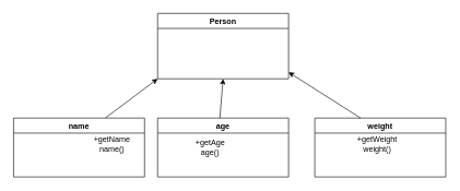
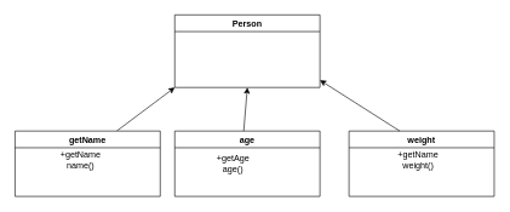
  <mxCell id="0" />
  <mxCell id="1" parent="0" />
  <mxCell id="2" value="Person" style="swimlane;" vertex="1" parent="1"><mxGeometry x="240" y="20" width="200" height="100" as="geometry" /></mxCell>
  <mxCell id="3" value="" style="endArrow=classic;html=1;entryX=0;entryY=1;entryDx=0;entryDy=0;" edge="1" parent="1" target="2"><mxGeometry width="50" height="50" relative="1" as="geometry"><mxPoint x="160" y="180" as="sourcePoint" /><mxPoint x="240" y="180" as="targetPoint" /></mxGeometry></mxCell>
- <mxCell id="4" value="name" style="swimlane;" vertex="1" parent="1"><mxGeometry x="20" y="180" width="200" height="90" as="geometry" /></mxCell>
- <mxCell id="5" value="+getName&lt;br&gt;name()" style="text;html=1;align=center;verticalAlign=middle;resizable=0;points=[];autosize=1;" vertex="1" parent="1"><mxGeometry x="135" y="205" width="70" height="30" as="geometry" /></mxCell>
+ <mxCell id="4" value="getName" style="swimlane;" vertex="1" parent="1"><mxGeometry x="20" y="180" width="200" height="90" as="geometry" /></mxCell>
+ <mxCell id="5" value="+getName&lt;br&gt;name()" style="text;html=1;align=center;verticalAlign=middle;resizable=0;points=[];autosize=1;" vertex="1" parent="1"><mxGeometry x="75" y="205" width="70" height="30" as="geometry" /></mxCell>
  <mxCell id="6" value="age" style="swimlane;" vertex="1" parent="1"><mxGeometry x="240" y="180" width="200" height="90" as="geometry" /></mxCell>
  <mxCell id="7" value="+getAge&lt;br&gt;age()" style="text;html=1;align=center;verticalAlign=middle;resizable=0;points=[];autosize=1;" vertex="1" parent="6"><mxGeometry x="50" y="30" width="60" height="30" as="geometry" /></mxCell>
  <mxCell id="8" value="weight" style="swimlane;startSize=23;" vertex="1" parent="1"><mxGeometry x="480" y="180" width="200" height="90" as="geometry" /></mxCell>
- <mxCell id="9" value="+getWeight&lt;br&gt;weight()" style="text;html=1;align=center;verticalAlign=middle;resizable=0;points=[];autosize=1;" vertex="1" parent="8"><mxGeometry x="55" y="25" width="80" height="30" as="geometry" /></mxCell>
+ <mxCell id="9" value="+getName&lt;br&gt;weight()" style="text;html=1;align=center;verticalAlign=middle;resizable=0;points=[];autosize=1;" vertex="1" parent="8"><mxGeometry x="55" y="25" width="80" height="30" as="geometry" /></mxCell>
  <mxCell id="10" value="" style="endArrow=classic;html=1;entryX=0.5;entryY=1;entryDx=0;entryDy=0;" edge="1" parent="1" target="2"><mxGeometry width="50" height="50" relative="1" as="geometry"><mxPoint x="335" y="180" as="sourcePoint" /><mxPoint x="385" y="130" as="targetPoint" /></mxGeometry></mxCell>
  <mxCell id="11" value="" style="endArrow=classic;html=1;" edge="1" parent="1"><mxGeometry width="50" height="50" relative="1" as="geometry"><mxPoint x="550" y="180" as="sourcePoint" /><mxPoint x="440" y="110" as="targetPoint" /></mxGeometry></mxCell>
